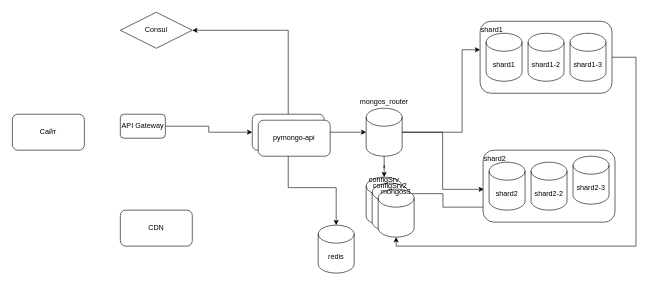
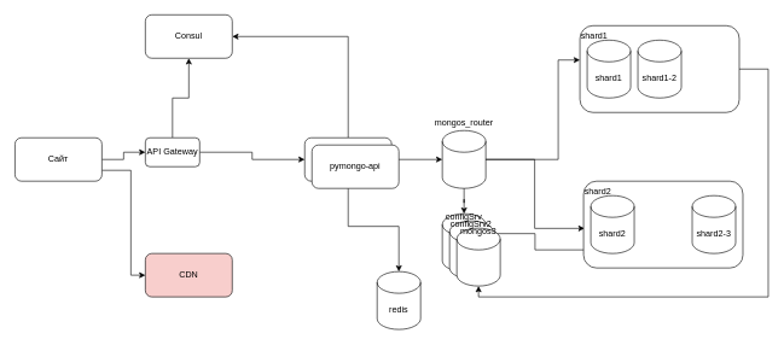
  <mxCell id="0" />
  <mxCell id="1" parent="0" />
  <mxCell id="2" value="" style="rounded=1;whiteSpace=wrap;html=1;" vertex="1" parent="1"><mxGeometry x="800" y="35" width="220" height="120" as="geometry" /></mxCell>
  <mxCell id="3" style="edgeStyle=orthogonalEdgeStyle;rounded=0;orthogonalLoop=1;jettySize=auto;html=1;entryX=1;entryY=0.5;entryDx=0;entryDy=0;" edge="1" parent="1" source="4" target="28"><mxGeometry relative="1" as="geometry"><Array as="points"><mxPoint x="480" y="50" /></Array></mxGeometry></mxCell>
  <mxCell id="4" value="pymongo-api" style="rounded=1;whiteSpace=wrap;html=1;" vertex="1" parent="1"><mxGeometry x="420" y="190" width="120" height="60" as="geometry" /></mxCell>
  <mxCell id="5" style="edgeStyle=orthogonalEdgeStyle;rounded=0;orthogonalLoop=1;jettySize=auto;html=1;exitX=1;exitY=0.5;exitDx=0;exitDy=0;entryX=0;entryY=0.5;entryDx=0;entryDy=0;entryPerimeter=0;" edge="1" parent="1" source="4" target="7"><mxGeometry relative="1" as="geometry"><mxPoint x="600" y="220" as="targetPoint" /></mxGeometry></mxCell>
  <mxCell id="6" value="" style="shape=cylinder3;whiteSpace=wrap;html=1;boundedLbl=1;backgroundOutline=1;size=15;" vertex="1" parent="1"><mxGeometry x="610" y="295" width="60" height="80" as="geometry" /></mxCell>
  <mxCell id="7" value="" style="shape=cylinder3;whiteSpace=wrap;html=1;boundedLbl=1;backgroundOutline=1;size=15;" vertex="1" parent="1"><mxGeometry x="610" y="180" width="60" height="80" as="geometry" /></mxCell>
  <mxCell id="8" style="edgeStyle=orthogonalEdgeStyle;rounded=0;orthogonalLoop=1;jettySize=auto;html=1;entryX=0.5;entryY=0;entryDx=0;entryDy=0;entryPerimeter=0;" edge="1" parent="1" source="7" target="6"><mxGeometry relative="1" as="geometry" /></mxCell>
  <mxCell id="9" style="edgeStyle=orthogonalEdgeStyle;rounded=0;orthogonalLoop=1;jettySize=auto;html=1;entryX=0;entryY=0;entryDx=0;entryDy=27.5;entryPerimeter=0;" edge="1" parent="1" source="7"><mxGeometry relative="1" as="geometry"><mxPoint x="800" y="82.5" as="targetPoint" /><Array as="points"><mxPoint x="770" y="220" /><mxPoint x="770" y="83" /></Array></mxGeometry></mxCell>
  <mxCell id="10" style="edgeStyle=orthogonalEdgeStyle;rounded=0;orthogonalLoop=1;jettySize=auto;html=1;entryX=0.006;entryY=0.544;entryDx=0;entryDy=0;entryPerimeter=0;" edge="1" parent="1" source="7" target="15"><mxGeometry relative="1" as="geometry"><mxPoint x="780" y="315" as="targetPoint" /></mxGeometry></mxCell>
  <mxCell id="11" value="shard1" style="shape=cylinder3;whiteSpace=wrap;html=1;boundedLbl=1;backgroundOutline=1;size=15;" vertex="1" parent="1"><mxGeometry x="810" y="55" width="60" height="80" as="geometry" /></mxCell>
  <mxCell id="12" value="shard1-2" style="shape=cylinder3;whiteSpace=wrap;html=1;boundedLbl=1;backgroundOutline=1;size=15;" vertex="1" parent="1"><mxGeometry x="880" y="55" width="60" height="80" as="geometry" /></mxCell>
- <mxCell id="13" value="shard1-3" style="shape=cylinder3;whiteSpace=wrap;html=1;boundedLbl=1;backgroundOutline=1;size=15;" vertex="1" parent="1"><mxGeometry x="950" y="55" width="60" height="80" as="geometry" /></mxCell>
  <mxCell id="14" value="shard1" style="text;html=1;align=center;verticalAlign=middle;whiteSpace=wrap;rounded=0;" vertex="1" parent="1"><mxGeometry x="790" y="35" width="60" height="30" as="geometry" /></mxCell>
  <mxCell id="15" value="" style="rounded=1;whiteSpace=wrap;html=1;" vertex="1" parent="1"><mxGeometry x="805" y="250" width="220" height="120" as="geometry" /></mxCell>
  <mxCell id="16" value="shard2" style="shape=cylinder3;whiteSpace=wrap;html=1;boundedLbl=1;backgroundOutline=1;size=15;" vertex="1" parent="1"><mxGeometry x="815" y="270" width="60" height="80" as="geometry" /></mxCell>
- <mxCell id="17" value="shard2-2" style="shape=cylinder3;whiteSpace=wrap;html=1;boundedLbl=1;backgroundOutline=1;size=15;" vertex="1" parent="1"><mxGeometry x="885" y="270" width="60" height="80" as="geometry" /></mxCell>
- <mxCell id="18" value="shard2-3" style="shape=cylinder3;whiteSpace=wrap;html=1;boundedLbl=1;backgroundOutline=1;size=15;" vertex="1" parent="1"><mxGeometry x="955" y="260" width="60" height="80" as="geometry" /></mxCell>
+ <mxCell id="18" value="shard2-3" style="shape=cylinder3;whiteSpace=wrap;html=1;boundedLbl=1;backgroundOutline=1;size=15;" vertex="1" parent="1"><mxGeometry x="955" y="270" width="60" height="80" as="geometry" /></mxCell>
  <mxCell id="19" value="shard2" style="text;html=1;align=center;verticalAlign=middle;whiteSpace=wrap;rounded=0;" vertex="1" parent="1"><mxGeometry x="795" y="250" width="60" height="30" as="geometry" /></mxCell>
  <mxCell id="20" style="edgeStyle=orthogonalEdgeStyle;rounded=0;orthogonalLoop=1;jettySize=auto;html=1;entryX=1;entryY=0;entryDx=0;entryDy=27.5;entryPerimeter=0;" edge="1" parent="1" source="15" target="6"><mxGeometry relative="1" as="geometry"><Array as="points"><mxPoint x="738" y="345" /><mxPoint x="738" y="323" /></Array></mxGeometry></mxCell>
  <mxCell id="21" style="edgeStyle=orthogonalEdgeStyle;rounded=0;orthogonalLoop=1;jettySize=auto;html=1;entryX=0.5;entryY=1;entryDx=0;entryDy=0;entryPerimeter=0;" edge="1" parent="1" source="2" target="35"><mxGeometry relative="1" as="geometry"><Array as="points"><mxPoint x="1060" y="95" /><mxPoint x="1060" y="410" /><mxPoint x="660" y="410" /></Array></mxGeometry></mxCell>
- <mxCell id="22" value="redis" style="shape=cylinder3;whiteSpace=wrap;html=1;boundedLbl=1;backgroundOutline=1;size=15;" vertex="1" parent="1"><mxGeometry x="530" y="375" width="60" height="80" as="geometry" /></mxCell>
+ <mxCell id="22" value="redis" style="shape=cylinder3;whiteSpace=wrap;html=1;boundedLbl=1;backgroundOutline=1;size=15;" vertex="1" parent="1"><mxGeometry x="520" y="375" width="60" height="80" as="geometry" /></mxCell>
  <mxCell id="23" style="edgeStyle=orthogonalEdgeStyle;rounded=0;orthogonalLoop=1;jettySize=auto;html=1;entryX=0.5;entryY=0;entryDx=0;entryDy=0;entryPerimeter=0;" edge="1" parent="1" source="4" target="22"><mxGeometry relative="1" as="geometry" /></mxCell>
  <mxCell id="24" style="edgeStyle=orthogonalEdgeStyle;rounded=0;orthogonalLoop=1;jettySize=auto;html=1;entryX=0;entryY=0.5;entryDx=0;entryDy=0;" edge="1" parent="1" source="26" target="4"><mxGeometry relative="1" as="geometry" /></mxCell>
+ <mxCell id="25" style="edgeStyle=orthogonalEdgeStyle;rounded=0;orthogonalLoop=1;jettySize=auto;html=1;" edge="1" parent="1" source="26" target="28"><mxGeometry relative="1" as="geometry" /></mxCell>
  <mxCell id="26" value="API Gateway" style="rounded=1;whiteSpace=wrap;html=1;" vertex="1" parent="1"><mxGeometry x="200" y="190" width="75" height="40" as="geometry" /></mxCell>
  <mxCell id="27" value="pymongo-api" style="rounded=1;whiteSpace=wrap;html=1;" vertex="1" parent="1"><mxGeometry x="430" y="200" width="120" height="60" as="geometry" /></mxCell>
- <mxCell id="28" value="Consul" style="rhombus;whiteSpace=wrap;html=1;" vertex="1" parent="1"><mxGeometry x="200" y="20" width="120" height="60" as="geometry" /></mxCell>
+ <mxCell id="28" value="Consul" style="rounded=1;whiteSpace=wrap;html=1;" vertex="1" parent="1"><mxGeometry x="200" y="20" width="120" height="60" as="geometry" /></mxCell>
+ <mxCell id="29" style="edgeStyle=orthogonalEdgeStyle;rounded=0;orthogonalLoop=1;jettySize=auto;html=1;" edge="1" parent="1" source="31" target="26"><mxGeometry relative="1" as="geometry" /></mxCell>
+ <mxCell id="30" style="edgeStyle=orthogonalEdgeStyle;rounded=0;orthogonalLoop=1;jettySize=auto;html=1;exitX=1;exitY=0.75;exitDx=0;exitDy=0;entryX=0;entryY=0.5;entryDx=0;entryDy=0;" edge="1" parent="1" source="31" target="32"><mxGeometry relative="1" as="geometry"><Array as="points"><mxPoint x="180" y="235" /><mxPoint x="180" y="380" /></Array></mxGeometry></mxCell>
  <mxCell id="31" value="Сайт" style="rounded=1;whiteSpace=wrap;html=1;" vertex="1" parent="1"><mxGeometry x="20" y="190" width="120" height="60" as="geometry" /></mxCell>
- <mxCell id="32" value="CDN" style="rounded=1;whiteSpace=wrap;html=1;" vertex="1" parent="1"><mxGeometry x="200" y="350" width="120" height="60" as="geometry" /></mxCell>
+ <mxCell id="32" value="CDN" style="rounded=1;whiteSpace=wrap;html=1;fillColor=#f8cecc;" vertex="1" parent="1"><mxGeometry x="200" y="350" width="120" height="60" as="geometry" /></mxCell>
  <mxCell id="33" value="mongos_router" style="text;html=1;align=center;verticalAlign=middle;whiteSpace=wrap;rounded=0;" vertex="1" parent="1"><mxGeometry x="610" y="155" width="60" height="30" as="geometry" /></mxCell>
  <mxCell id="34" value="" style="shape=cylinder3;whiteSpace=wrap;html=1;boundedLbl=1;backgroundOutline=1;size=15;" vertex="1" parent="1"><mxGeometry x="620" y="305" width="60" height="80" as="geometry" /></mxCell>
  <mxCell id="35" value="" style="shape=cylinder3;whiteSpace=wrap;html=1;boundedLbl=1;backgroundOutline=1;size=15;" vertex="1" parent="1"><mxGeometry x="630" y="315" width="60" height="80" as="geometry" /></mxCell>
  <mxCell id="36" value="configSrv" style="text;html=1;align=center;verticalAlign=middle;whiteSpace=wrap;rounded=0;" vertex="1" parent="1"><mxGeometry x="610" y="285" width="60" height="30" as="geometry" /></mxCell>
  <mxCell id="37" value="configSrv2" style="text;html=1;align=center;verticalAlign=middle;whiteSpace=wrap;rounded=0;" vertex="1" parent="1"><mxGeometry x="620" y="295" width="60" height="30" as="geometry" /></mxCell>
  <mxCell id="38" value="mongos3" style="text;html=1;align=center;verticalAlign=middle;whiteSpace=wrap;rounded=0;" vertex="1" parent="1"><mxGeometry x="630" y="305" width="60" height="30" as="geometry" /></mxCell>
